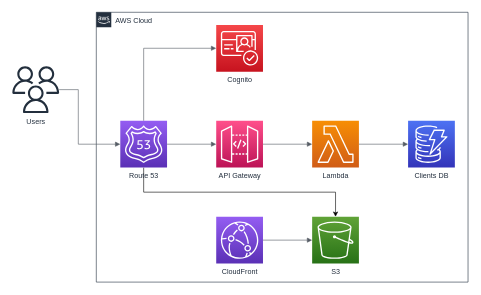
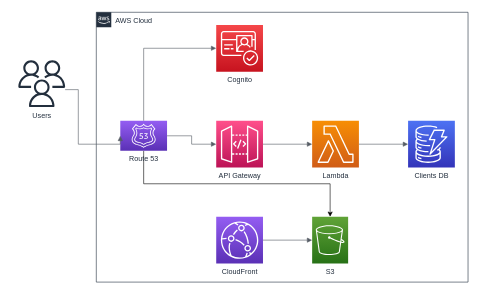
  <mxCell id="0" />
  <mxCell id="1" parent="0" />
  <mxCell id="2" value="AWS Cloud" style="points=[[0,0],[0.25,0],[0.5,0],[0.75,0],[1,0],[1,0.25],[1,0.5],[1,0.75],[1,1],[0.75,1],[0.5,1],[0.25,1],[0,1],[0,0.75],[0,0.5],[0,0.25]];outlineConnect=0;gradientColor=none;html=1;whiteSpace=wrap;fontSize=12;fontStyle=0;container=1;pointerEvents=0;collapsible=0;recursiveResize=0;shape=mxgraph.aws4.group;grIcon=mxgraph.aws4.group_aws_cloud_alt;strokeColor=#232F3E;fillColor=none;verticalAlign=top;align=left;spacingLeft=30;fontColor=#232F3E;dashed=0;" parent="1" vertex="1"><mxGeometry x="160" width="620" height="450" as="geometry" y="20" /></mxCell>
  <mxCell id="3" style="edgeStyle=orthogonalEdgeStyle;rounded=0;orthogonalLoop=1;jettySize=auto;html=1;exitX=1;exitY=0.5;exitDx=0;exitDy=0;exitPerimeter=0;strokeColor=#545B64;endArrow=block;endFill=1;" parent="2" source="6" target="11" edge="1"><mxGeometry relative="1" as="geometry" /></mxCell>
  <mxCell id="4" style="edgeStyle=orthogonalEdgeStyle;rounded=0;orthogonalLoop=1;jettySize=auto;html=1;exitX=0.5;exitY=0;exitDx=0;exitDy=0;exitPerimeter=0;entryX=0;entryY=0.5;entryDx=0;entryDy=0;entryPerimeter=0;strokeColor=#545B64;endArrow=block;endFill=1;" parent="2" source="6" target="15" edge="1"><mxGeometry relative="1" as="geometry" /></mxCell>
  <mxCell id="5" style="edgeStyle=orthogonalEdgeStyle;rounded=0;orthogonalLoop=1;jettySize=auto;html=1;exitX=0.5;exitY=1;exitDx=0;exitDy=0;exitPerimeter=0;" edge="1" parent="2" source="6" target="9"><mxGeometry relative="1" as="geometry" /></mxCell>
- <mxCell id="6" value="Route 53" style="sketch=0;points=[[0,0,0],[0.25,0,0],[0.5,0,0],[0.75,0,0],[1,0,0],[0,1,0],[0.25,1,0],[0.5,1,0],[0.75,1,0],[1,1,0],[0,0.25,0],[0,0.5,0],[0,0.75,0],[1,0.25,0],[1,0.5,0],[1,0.75,0]];outlineConnect=0;fontColor=#232F3E;gradientColor=#945DF2;gradientDirection=north;fillColor=#5A30B5;strokeColor=#ffffff;dashed=0;verticalLabelPosition=bottom;verticalAlign=top;align=center;html=1;fontSize=12;fontStyle=0;aspect=fixed;shape=mxgraph.aws4.resourceIcon;resIcon=mxgraph.aws4.route_53;" parent="2" vertex="1"><mxGeometry x="40" y="181" width="78" height="78" as="geometry" /></mxCell>
+ <mxCell id="6" value="Route 53" style="sketch=0;points=[[0,0,0],[0.25,0,0],[0.5,0,0],[0.75,0,0],[1,0,0],[0,1,0],[0.25,1,0],[0.5,1,0],[0.75,1,0],[1,1,0],[0,0.25,0],[0,0.5,0],[0,0.75,0],[1,0.25,0],[1,0.5,0],[1,0.75,0]];outlineConnect=0;fontColor=#232F3E;gradientColor=#945DF2;gradientDirection=north;fillColor=#5A30B5;strokeColor=#ffffff;dashed=0;verticalLabelPosition=bottom;verticalAlign=top;align=center;html=1;fontSize=12;fontStyle=0;aspect=fixed;shape=mxgraph.aws4.resourceIcon;resIcon=mxgraph.aws4.route_53;" parent="2" vertex="1"><mxGeometry x="40" y="181" width="78" height="50" as="geometry" /></mxCell>
  <mxCell id="7" style="edgeStyle=orthogonalEdgeStyle;rounded=0;orthogonalLoop=1;jettySize=auto;html=1;exitX=1;exitY=0.5;exitDx=0;exitDy=0;exitPerimeter=0;entryX=0;entryY=0.5;entryDx=0;entryDy=0;entryPerimeter=0;strokeColor=#545B64;endArrow=block;endFill=1;" parent="2" source="8" target="9" edge="1"><mxGeometry relative="1" as="geometry" /></mxCell>
  <mxCell id="8" value="CloudFront" style="sketch=0;points=[[0,0,0],[0.25,0,0],[0.5,0,0],[0.75,0,0],[1,0,0],[0,1,0],[0.25,1,0],[0.5,1,0],[0.75,1,0],[1,1,0],[0,0.25,0],[0,0.5,0],[0,0.75,0],[1,0.25,0],[1,0.5,0],[1,0.75,0]];outlineConnect=0;fontColor=#232F3E;gradientColor=#945DF2;gradientDirection=north;fillColor=#5A30B5;strokeColor=#ffffff;dashed=0;verticalLabelPosition=bottom;verticalAlign=top;align=center;html=1;fontSize=12;fontStyle=0;aspect=fixed;shape=mxgraph.aws4.resourceIcon;resIcon=mxgraph.aws4.cloudfront;" parent="2" vertex="1"><mxGeometry x="200" y="341" width="78" height="78" as="geometry" /></mxCell>
- <mxCell id="9" value="S3" style="sketch=0;points=[[0,0,0],[0.25,0,0],[0.5,0,0],[0.75,0,0],[1,0,0],[0,1,0],[0.25,1,0],[0.5,1,0],[0.75,1,0],[1,1,0],[0,0.25,0],[0,0.5,0],[0,0.75,0],[1,0.25,0],[1,0.5,0],[1,0.75,0]];outlineConnect=0;fontColor=#232F3E;gradientColor=#60A337;gradientDirection=north;fillColor=#277116;strokeColor=#ffffff;dashed=0;verticalLabelPosition=bottom;verticalAlign=top;align=center;html=1;fontSize=12;fontStyle=0;aspect=fixed;shape=mxgraph.aws4.resourceIcon;resIcon=mxgraph.aws4.s3;" parent="2" vertex="1"><mxGeometry x="360" y="341" width="78" height="78" as="geometry" /></mxCell>
+ <mxCell id="9" value="S3" style="sketch=0;points=[[0,0,0],[0.25,0,0],[0.5,0,0],[0.75,0,0],[1,0,0],[0,1,0],[0.25,1,0],[0.5,1,0],[0.75,1,0],[1,1,0],[0,0.25,0],[0,0.5,0],[0,0.75,0],[1,0.25,0],[1,0.5,0],[1,0.75,0]];outlineConnect=0;fontColor=#232F3E;gradientColor=#60A337;gradientDirection=north;fillColor=#277116;strokeColor=#ffffff;dashed=0;verticalLabelPosition=bottom;verticalAlign=top;align=center;html=1;fontSize=12;fontStyle=0;aspect=fixed;shape=mxgraph.aws4.resourceIcon;resIcon=mxgraph.aws4.s3;" parent="2" vertex="1"><mxGeometry x="360" y="341" width="60" height="78" as="geometry" /></mxCell>
  <mxCell id="10" style="edgeStyle=orthogonalEdgeStyle;rounded=0;orthogonalLoop=1;jettySize=auto;html=1;entryX=0;entryY=0.5;entryDx=0;entryDy=0;entryPerimeter=0;strokeColor=#545B64;endArrow=block;endFill=1;" parent="2" source="11" target="13" edge="1"><mxGeometry relative="1" as="geometry" /></mxCell>
  <mxCell id="11" value="API Gateway" style="sketch=0;points=[[0,0,0],[0.25,0,0],[0.5,0,0],[0.75,0,0],[1,0,0],[0,1,0],[0.25,1,0],[0.5,1,0],[0.75,1,0],[1,1,0],[0,0.25,0],[0,0.5,0],[0,0.75,0],[1,0.25,0],[1,0.5,0],[1,0.75,0]];outlineConnect=0;fontColor=#232F3E;gradientColor=#FF4F8B;gradientDirection=north;fillColor=#BC1356;strokeColor=#ffffff;dashed=0;verticalLabelPosition=bottom;verticalAlign=top;align=center;html=1;fontSize=12;fontStyle=0;aspect=fixed;shape=mxgraph.aws4.resourceIcon;resIcon=mxgraph.aws4.api_gateway;" parent="2" vertex="1"><mxGeometry x="200" y="181" width="78" height="78" as="geometry" /></mxCell>
  <mxCell id="12" style="edgeStyle=orthogonalEdgeStyle;rounded=0;orthogonalLoop=1;jettySize=auto;html=1;strokeColor=#545B64;endArrow=block;endFill=1;" parent="2" source="13" target="14" edge="1"><mxGeometry relative="1" as="geometry" /></mxCell>
  <mxCell id="13" value="Lambda" style="sketch=0;points=[[0,0,0],[0.25,0,0],[0.5,0,0],[0.75,0,0],[1,0,0],[0,1,0],[0.25,1,0],[0.5,1,0],[0.75,1,0],[1,1,0],[0,0.25,0],[0,0.5,0],[0,0.75,0],[1,0.25,0],[1,0.5,0],[1,0.75,0]];outlineConnect=0;fontColor=#232F3E;gradientColor=#F78E04;gradientDirection=north;fillColor=#D05C17;strokeColor=#ffffff;dashed=0;verticalLabelPosition=bottom;verticalAlign=top;align=center;html=1;fontSize=12;fontStyle=0;aspect=fixed;shape=mxgraph.aws4.resourceIcon;resIcon=mxgraph.aws4.lambda;" parent="2" vertex="1"><mxGeometry x="360" y="181" width="78" height="78" as="geometry" /></mxCell>
  <mxCell id="14" value="Clients DB" style="sketch=0;points=[[0,0,0],[0.25,0,0],[0.5,0,0],[0.75,0,0],[1,0,0],[0,1,0],[0.25,1,0],[0.5,1,0],[0.75,1,0],[1,1,0],[0,0.25,0],[0,0.5,0],[0,0.75,0],[1,0.25,0],[1,0.5,0],[1,0.75,0]];outlineConnect=0;fontColor=#232F3E;gradientColor=#4D72F3;gradientDirection=north;fillColor=#3334B9;strokeColor=#ffffff;dashed=0;verticalLabelPosition=bottom;verticalAlign=top;align=center;html=1;fontSize=12;fontStyle=0;aspect=fixed;shape=mxgraph.aws4.resourceIcon;resIcon=mxgraph.aws4.dynamodb;" parent="2" vertex="1"><mxGeometry x="520" y="181" width="78" height="78" as="geometry" /></mxCell>
  <mxCell id="15" value="Cognito" style="sketch=0;points=[[0,0,0],[0.25,0,0],[0.5,0,0],[0.75,0,0],[1,0,0],[0,1,0],[0.25,1,0],[0.5,1,0],[0.75,1,0],[1,1,0],[0,0.25,0],[0,0.5,0],[0,0.75,0],[1,0.25,0],[1,0.5,0],[1,0.75,0]];outlineConnect=0;fontColor=#232F3E;gradientColor=#F54749;gradientDirection=north;fillColor=#C7131F;strokeColor=#ffffff;dashed=0;verticalLabelPosition=bottom;verticalAlign=top;align=center;html=1;fontSize=12;fontStyle=0;aspect=fixed;shape=mxgraph.aws4.resourceIcon;resIcon=mxgraph.aws4.cognito;" parent="2" vertex="1"><mxGeometry x="200" y="21" width="78" height="78" as="geometry" /></mxCell>
  <mxCell id="16" style="edgeStyle=orthogonalEdgeStyle;rounded=0;orthogonalLoop=1;jettySize=auto;html=1;entryX=0;entryY=0.5;entryDx=0;entryDy=0;entryPerimeter=0;strokeColor=#545B64;endArrow=block;endFill=1;" parent="1" source="17" target="6" edge="1"><mxGeometry relative="1" as="geometry"><Array as="points"><mxPoint x="130" y="149" /><mxPoint x="130" y="240" /></Array></mxGeometry></mxCell>
- <mxCell id="17" value="Users" style="sketch=0;outlineConnect=0;fontColor=#232F3E;gradientColor=none;fillColor=#232F3D;strokeColor=none;dashed=0;verticalLabelPosition=bottom;verticalAlign=top;align=center;html=1;fontSize=12;fontStyle=0;aspect=fixed;pointerEvents=1;shape=mxgraph.aws4.users;" parent="1" vertex="1"><mxGeometry x="20" y="110" width="78" height="78" as="geometry" /></mxCell>
+ <mxCell id="17" value="Users" style="sketch=0;outlineConnect=0;fontColor=#232F3E;gradientColor=none;fillColor=#232F3D;strokeColor=none;dashed=0;verticalLabelPosition=bottom;verticalAlign=top;align=center;html=1;fontSize=12;fontStyle=0;aspect=fixed;pointerEvents=1;shape=mxgraph.aws4.users;" parent="1" vertex="1"><mxGeometry x="30" y="100" width="78" height="78" as="geometry" /></mxCell>
